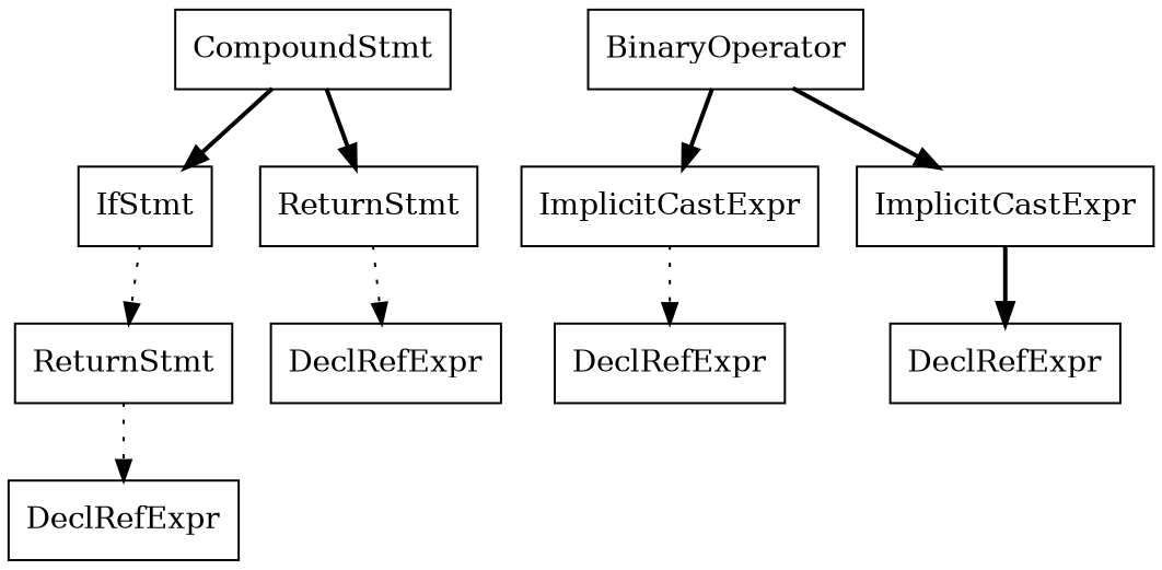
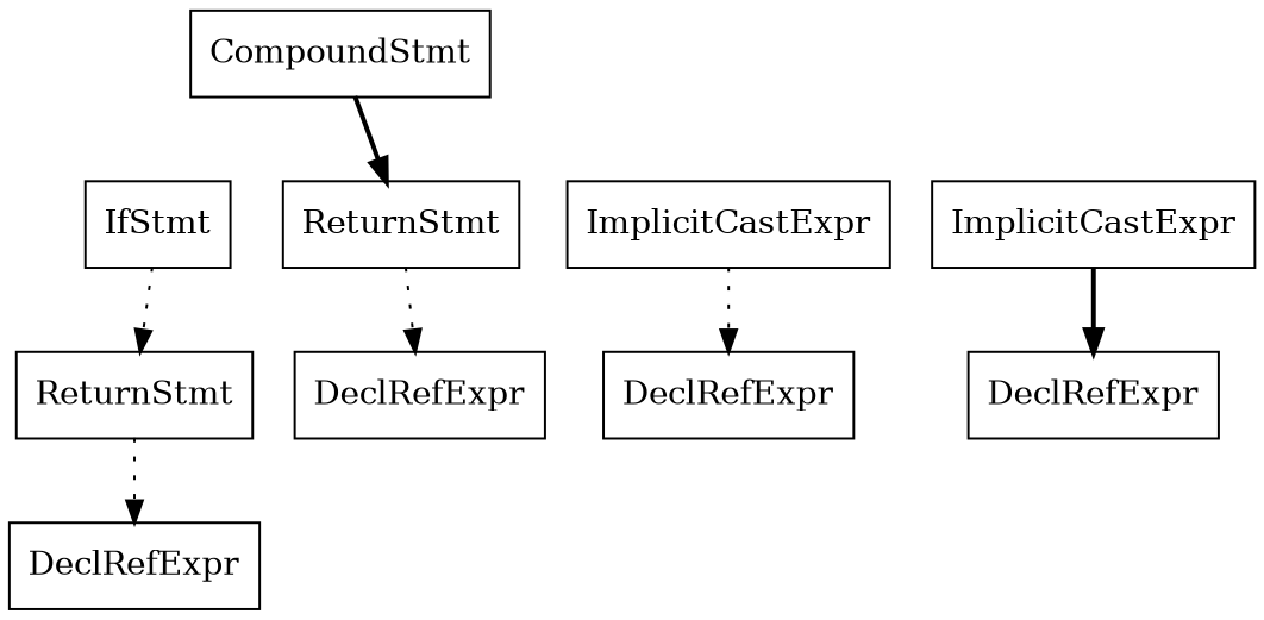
  digraph {
    node [shape=record]
    edge [style=bold]
    n1 [label="{CompoundStmt}"]
    n2 [label="{IfStmt}"]
    n3 [label="{ReturnStmt}"]
    n4 [label="{ReturnStmt}"]
    n5 [label="{DeclRefExpr}"]
-   n6 [label="{BinaryOperator}"]
    n7 [label="{ImplicitCastExpr}"]
    n8 [label="{ImplicitCastExpr}"]
    n9 [label="{DeclRefExpr}"]
    n10 [label="{DeclRefExpr}"]
    n11 [label="{DeclRefExpr}"]
-   n1 -> n2
    n1 -> n3
    n2 -> n4 [style=dotted]
    n3 -> n5 [style=dotted]
    n4 -> n9 [style=dotted]
-   n6 -> n7
-   n6 -> n8
    n7 -> n10 [style=dotted]
    n8 -> n11
  }
